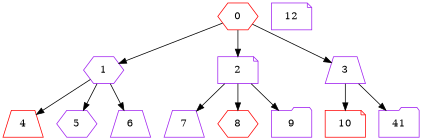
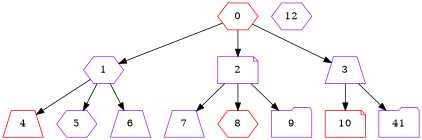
  digraph {
    node [Weight=25 color=purple shape=hexagon]
    edge [Weight=5]
    0 [Weight=55 color=red]
    1 [Weight=70]
    2 [Weight=90 shape=note]
    3 [Weight=95 shape=trapezium]
    4 [Weight=40 color=red shape=trapezium]
    5
    6 [Weight=85 shape=trapezium]
    7 [Weight=75 shape=trapezium]
    8 [Weight=45 color=red]
    9 [shape=folder]
    10 [Weight=30 color=red shape=note]
    n12 [Weight=65 label=41 shape=folder]
-   12 [Weight=50 shape=note]
+   12 [Weight=50]
    0 -> 1 [Weight=10]
    0 -> 2 [Weight=8]
    0 -> 3
    1 -> 4 [Weight=12]
    1 -> 5 [Weight=6]
    1 -> 6 [Weight=4]
    2 -> 7 [Weight=6]
    2 -> 8 [Weight=4]
    2 -> 9 [Weight=9]
    3 -> 10
    3 -> n12 [Weight=3]
  }
